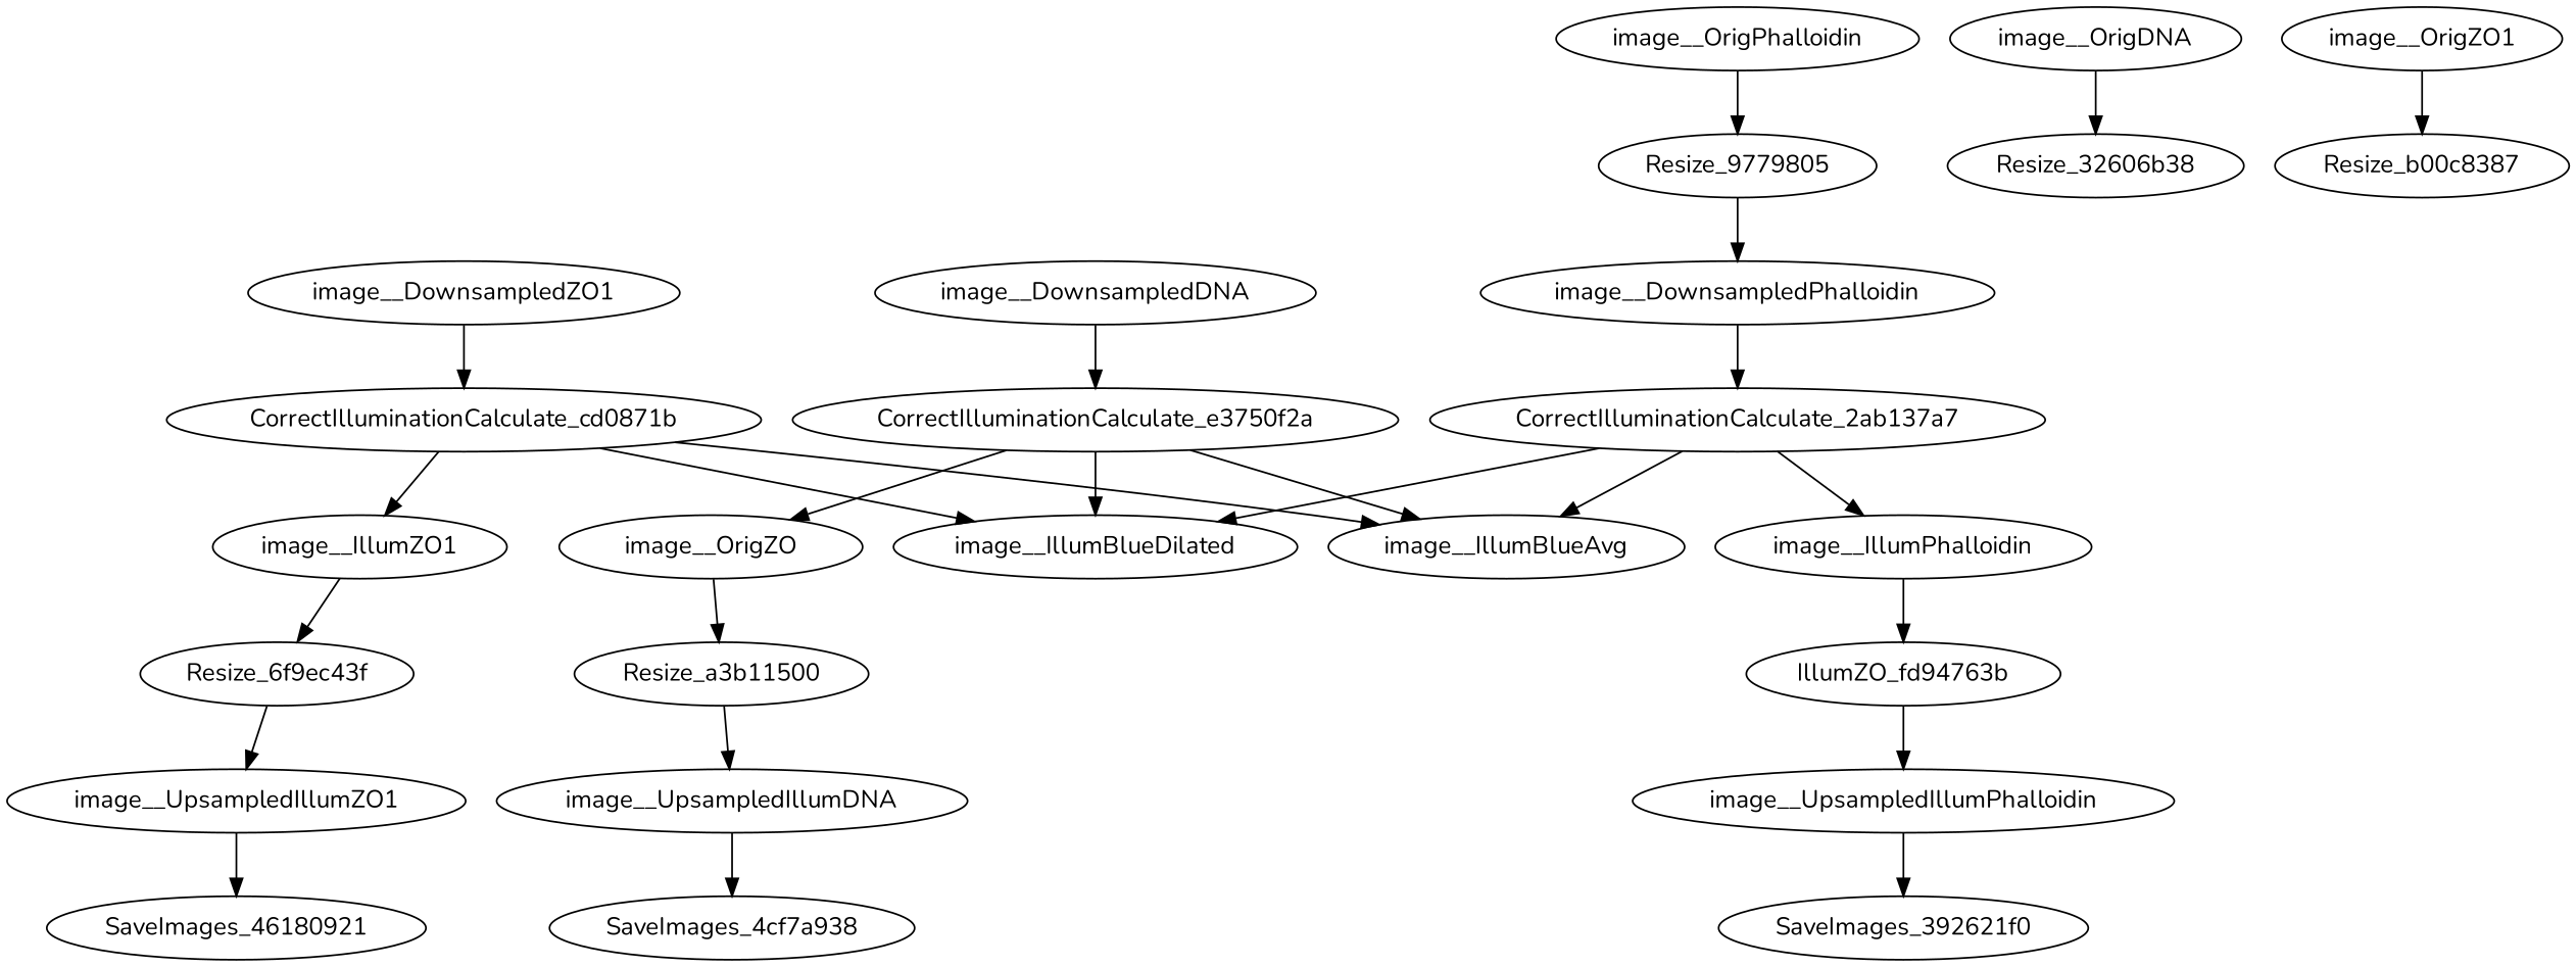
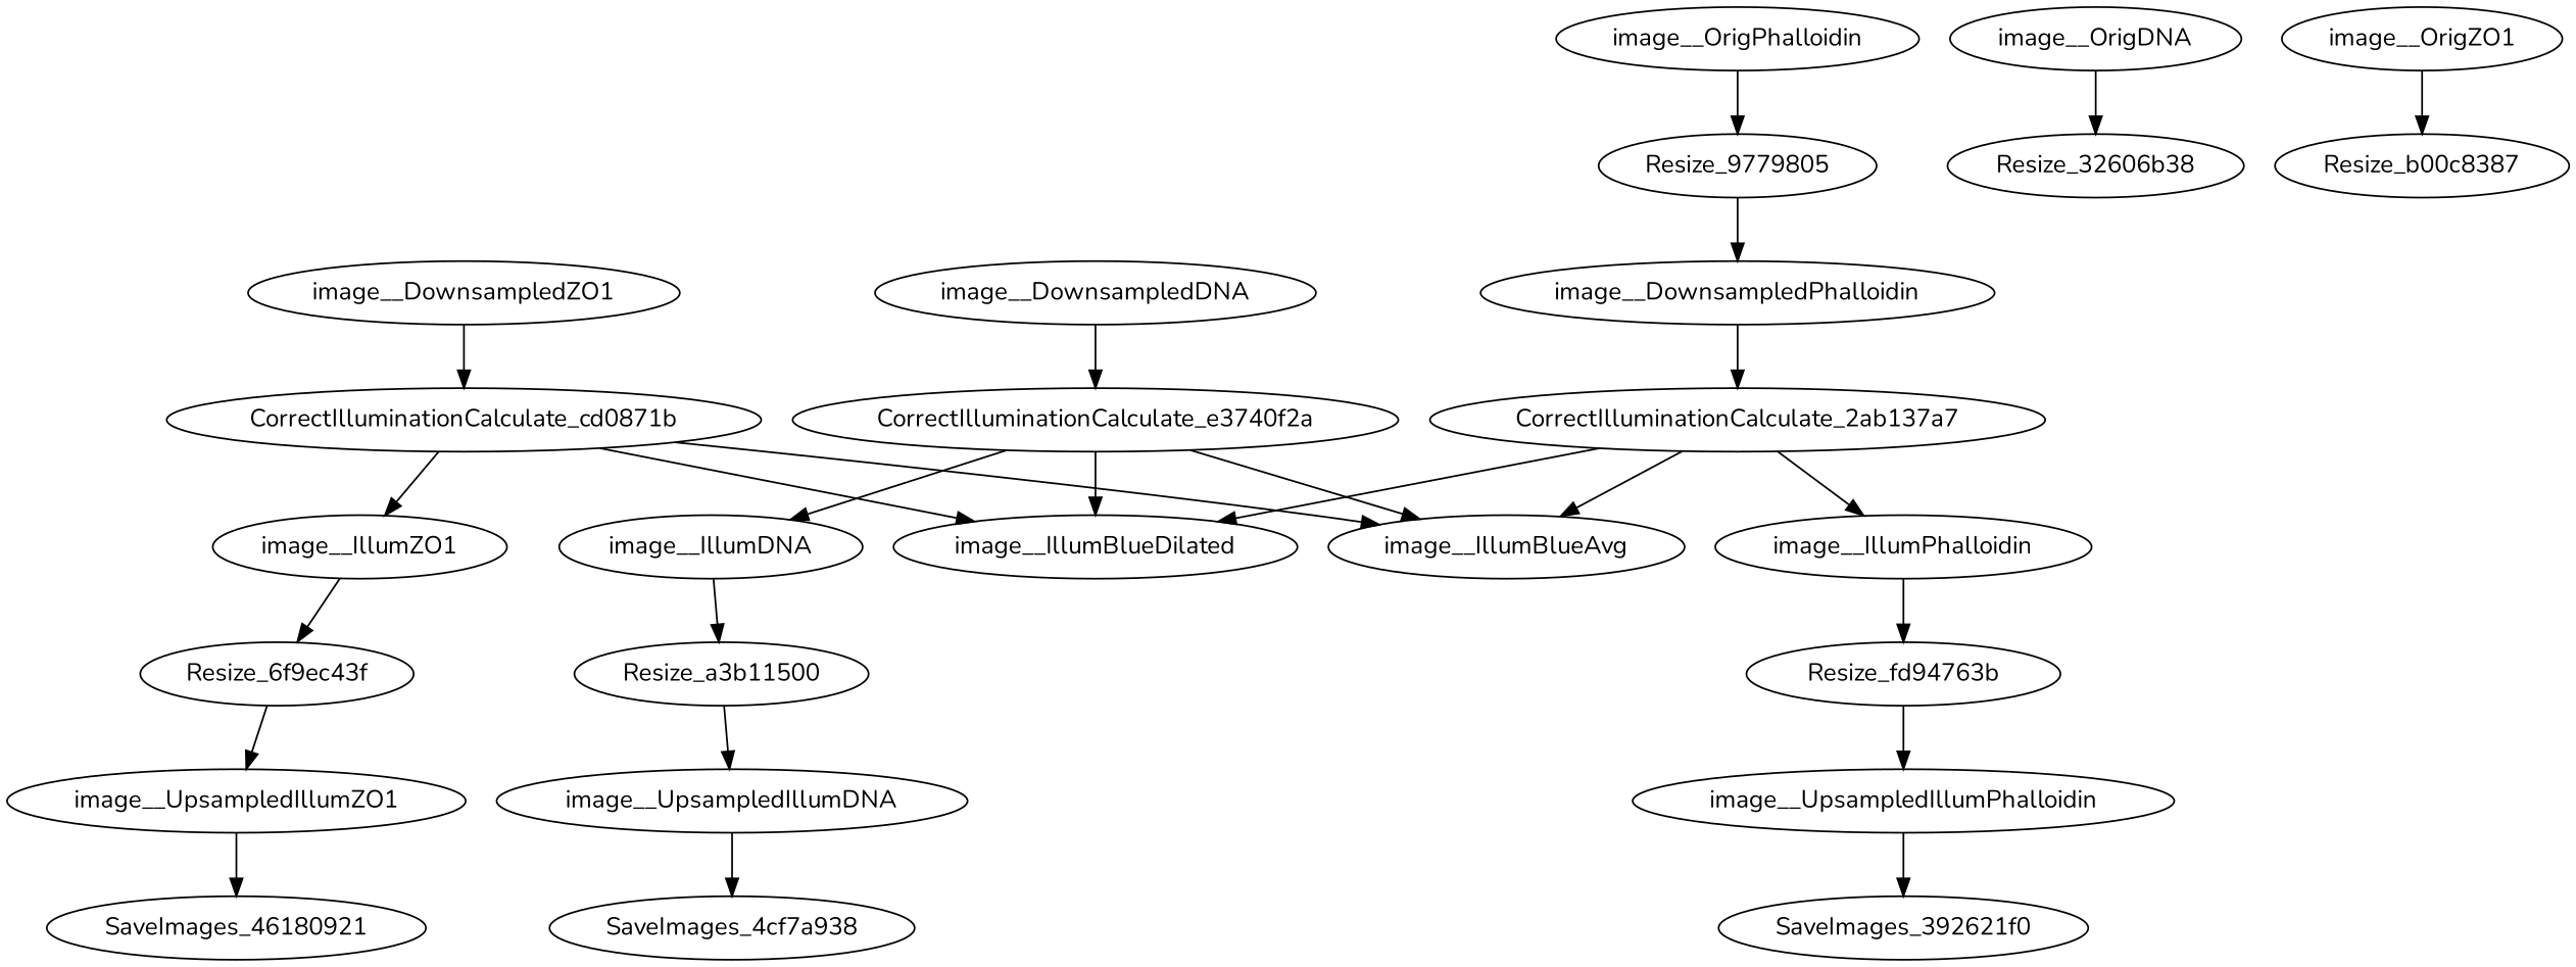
  strict digraph {
    fontname=Nunito
    node [fontname=Nunito type=image]
    edge [fontname=Nunito]
    CorrectIlluminationCalculate_2ab137a7 [type=module]
    image__IllumBlueAvg
    image__IllumBlueDilated
    image__IllumPhalloidin
-   Resize_fd94763b [type=module label=IllumZO_fd94763b]
+   Resize_fd94763b [type=module]
    CorrectIlluminationCalculate_cd0871b [type=module]
    image__IllumZO1
    Resize_6f9ec43f [type=module]
-   CorrectIlluminationCalculate_e3750f2a [type=module]
-   image__IllumDNA [label=image__OrigZO]
+   CorrectIlluminationCalculate_e3750f2a [type=module label=CorrectIlluminationCalculate_e3740f2a]
+   image__IllumDNA
    Resize_a3b11500 [type=module]
    Resize_32606b38 [type=module]
    image__DownsampledDNA
    image__UpsampledIllumZO1
    SaveImages_46180921 [type=module]
    Resize_9779805 [type=module]
    image__DownsampledPhalloidin
    image__UpsampledIllumDNA
    SaveImages_4cf7a938 [type=module]
    Resize_b00c8387 [type=module]
    image__DownsampledZO1
    image__UpsampledIllumPhalloidin
    SaveImages_392621f0 [type=module]
    image__OrigDNA
    image__OrigPhalloidin
    image__OrigZO1
    CorrectIlluminationCalculate_2ab137a7 -> image__IllumBlueAvg
    CorrectIlluminationCalculate_2ab137a7 -> image__IllumBlueDilated
    CorrectIlluminationCalculate_2ab137a7 -> image__IllumPhalloidin
    image__IllumPhalloidin -> Resize_fd94763b
    Resize_fd94763b -> image__UpsampledIllumPhalloidin
    CorrectIlluminationCalculate_cd0871b -> image__IllumBlueAvg
    CorrectIlluminationCalculate_cd0871b -> image__IllumBlueDilated
    CorrectIlluminationCalculate_cd0871b -> image__IllumZO1
    image__IllumZO1 -> Resize_6f9ec43f
    Resize_6f9ec43f -> image__UpsampledIllumZO1
    CorrectIlluminationCalculate_e3750f2a -> image__IllumBlueAvg
    CorrectIlluminationCalculate_e3750f2a -> image__IllumBlueDilated
    CorrectIlluminationCalculate_e3750f2a -> image__IllumDNA
    image__IllumDNA -> Resize_a3b11500
    Resize_a3b11500 -> image__UpsampledIllumDNA
    image__DownsampledDNA -> CorrectIlluminationCalculate_e3750f2a
    image__UpsampledIllumZO1 -> SaveImages_46180921
    Resize_9779805 -> image__DownsampledPhalloidin
    image__DownsampledPhalloidin -> CorrectIlluminationCalculate_2ab137a7
    image__UpsampledIllumDNA -> SaveImages_4cf7a938
    image__DownsampledZO1 -> CorrectIlluminationCalculate_cd0871b
    image__UpsampledIllumPhalloidin -> SaveImages_392621f0
    image__OrigDNA -> Resize_32606b38
    image__OrigPhalloidin -> Resize_9779805
    image__OrigZO1 -> Resize_b00c8387
  }
